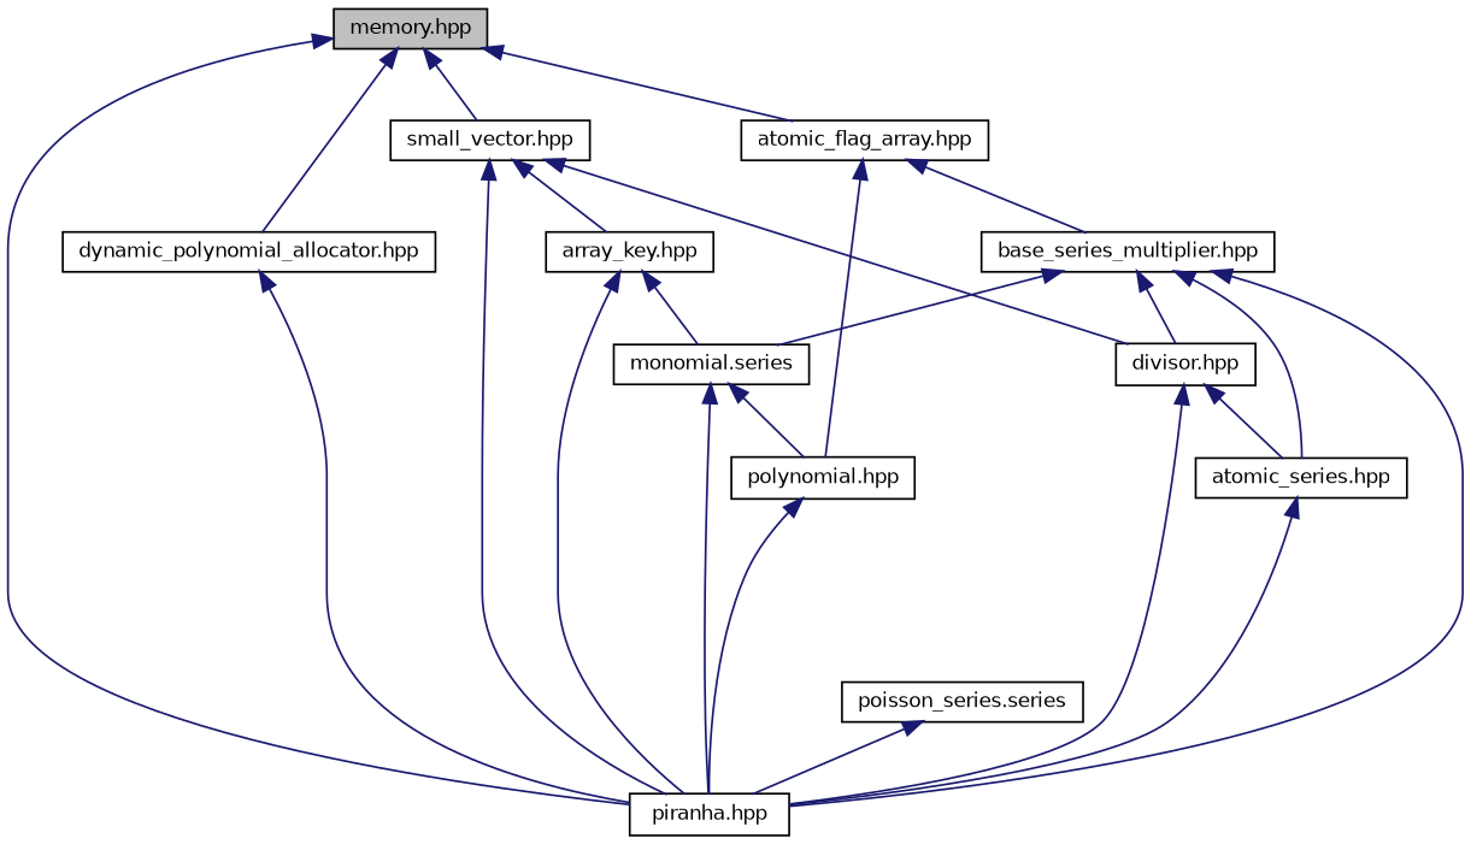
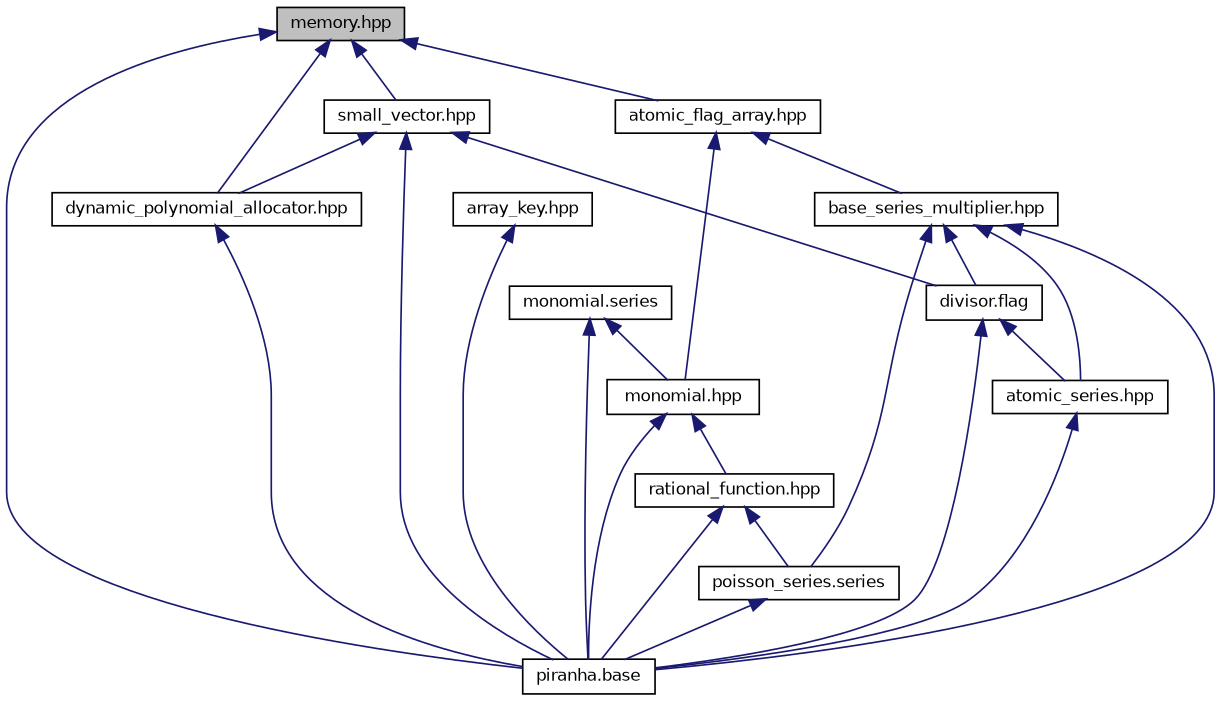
  digraph {
    node [color=black fillcolor=white fontname=Helvetica fontsize=10 shape=record style=filled]
    edge [color=midnightblue dir=back fontname=Helvetica fontsize=10 labelfontname=Helvetica labelfontsize=10 style=solid]
    n1 [fillcolor=grey75 fontcolor=black height=0.2 label="memory.hpp" width=0.4]
    n2 [height=0.2 label="small_vector.hpp" width=0.4]
-   n3 [height=0.2 label="piranha.hpp" width=0.4]
+   n3 [height=0.2 label="piranha.base" width=0.4]
    n4 [height=0.2 label="atomic_flag_array.hpp" width=0.4]
    n5 [height=0.2 label="dynamic_polynomial_allocator.hpp" width=0.4]
    n6 [height=0.2 label="array_key.hpp" width=0.4]
-   n7 [height=0.2 label="divisor.hpp" width=0.4]
-   n8 [height=0.2 label="polynomial.hpp" width=0.4]
+   n7 [height=0.2 label="divisor.flag" width=0.4]
+   n8 [height=0.2 label="monomial.hpp" width=0.4]
    n9 [height=0.2 label="base_series_multiplier.hpp" width=0.4]
    n10 [height=0.2 label="monomial.series" width=0.4]
    n11 [height=0.2 label="atomic_series.hpp" width=0.4]
+   n12 [height=0.2 label="rational_function.hpp" width=0.4]
    n13 [height=0.2 label="poisson_series.series" width=0.4]
    n1 -> n2
    n1 -> n3
    n1 -> n4
    n1 -> n5
    n2 -> n3
-   n2 -> n6
+   n2 -> n5
    n2 -> n7
    n4 -> n8
    n4 -> n9
    n5 -> n3
    n6 -> n3
-   n6 -> n10
    n7 -> n3
    n7 -> n11
    n8 -> n3
+   n8 -> n12
    n9 -> n3
    n9 -> n7
    n9 -> n11
-   n9 -> n10
+   n9 -> n13
    n10 -> n3
    n10 -> n8
    n11 -> n3
+   n12 -> n3
+   n12 -> n13
    n13 -> n3
  }
